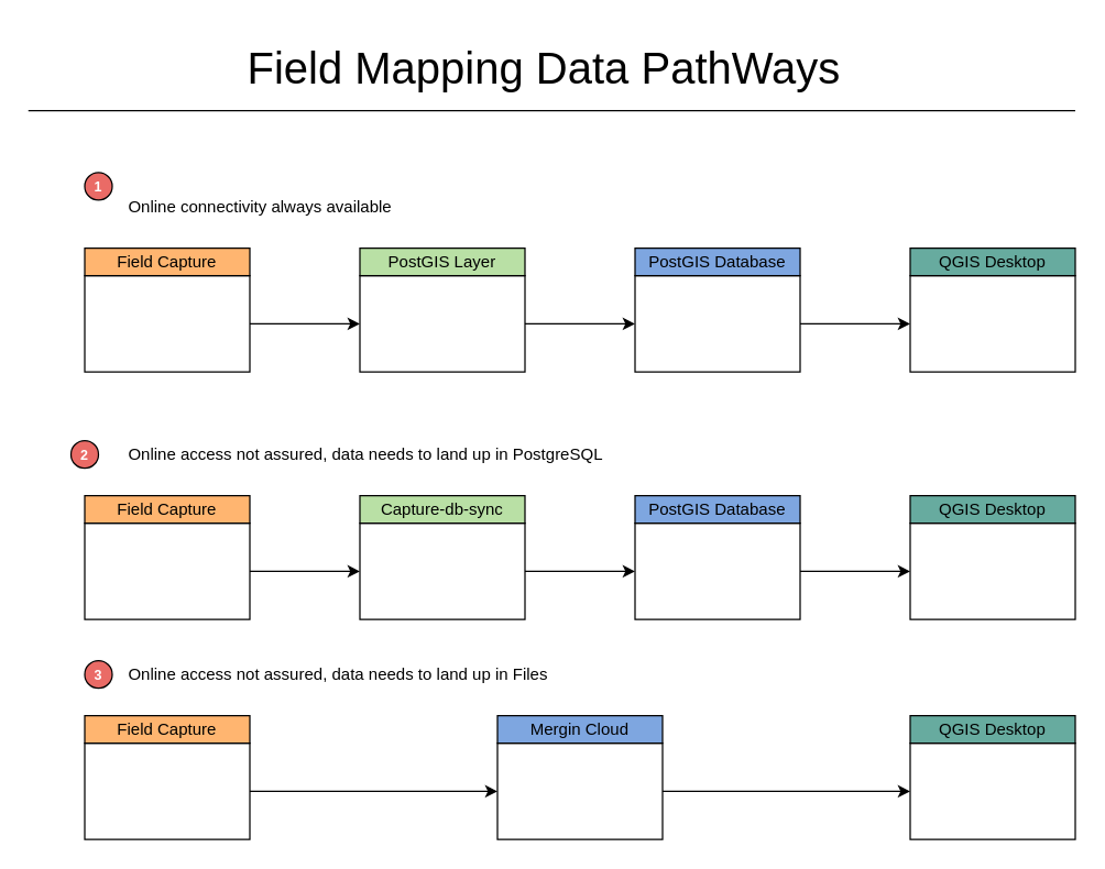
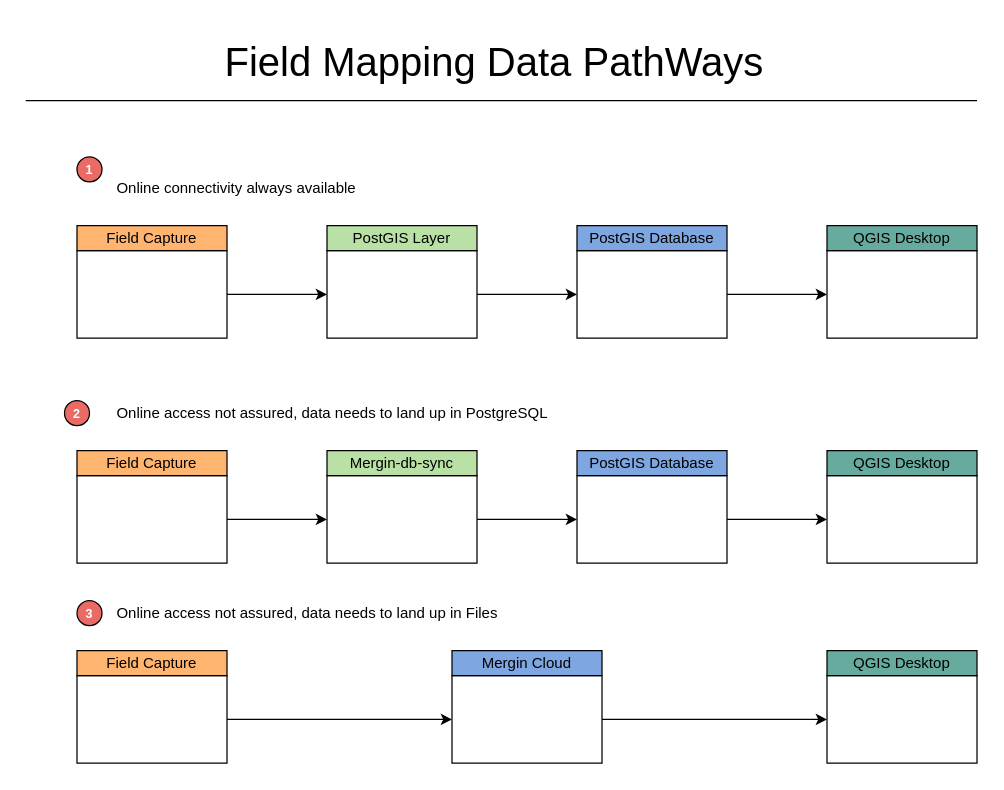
  <mxCell id="0" />
  <mxCell id="1" parent="0" />
  <mxCell id="2" value="" style="group" vertex="1" connectable="0" parent="1"><mxGeometry x="461" y="180" width="120" height="90" as="geometry" /></mxCell>
  <mxCell id="3" value="" style="rounded=0;whiteSpace=wrap;html=1;" vertex="1" parent="2"><mxGeometry y="20" width="120" height="70" as="geometry" /></mxCell>
  <mxCell id="4" value="PostGIS Database" style="rounded=0;whiteSpace=wrap;html=1;fillColor=#7EA6E0;" vertex="1" parent="2"><mxGeometry width="120" height="20" as="geometry" /></mxCell>
  <mxCell id="5" value="" style="group" vertex="1" connectable="0" parent="1"><mxGeometry x="61" y="180" width="120" height="90" as="geometry" /></mxCell>
  <mxCell id="6" value="" style="rounded=0;whiteSpace=wrap;html=1;" vertex="1" parent="5"><mxGeometry y="20" width="120" height="70" as="geometry" /></mxCell>
  <mxCell id="7" value="Field Capture" style="rounded=0;whiteSpace=wrap;html=1;fillColor=#FFB570;" vertex="1" parent="5"><mxGeometry width="120" height="20" as="geometry" /></mxCell>
  <mxCell id="8" value="" style="group" vertex="1" connectable="0" parent="1"><mxGeometry x="261" y="180" width="120" height="90" as="geometry" /></mxCell>
  <mxCell id="9" value="" style="rounded=0;whiteSpace=wrap;html=1;" vertex="1" parent="8"><mxGeometry y="20" width="120" height="70" as="geometry" /></mxCell>
  <mxCell id="10" value="PostGIS Layer" style="rounded=0;whiteSpace=wrap;html=1;fillColor=#B9E0A5;" vertex="1" parent="8"><mxGeometry width="120" height="20" as="geometry" /></mxCell>
  <mxCell id="11" value="" style="group" vertex="1" connectable="0" parent="1"><mxGeometry x="661" y="180" width="120" height="90" as="geometry" /></mxCell>
  <mxCell id="12" value="" style="rounded=0;whiteSpace=wrap;html=1;" vertex="1" parent="11"><mxGeometry y="20" width="120" height="70" as="geometry" /></mxCell>
  <mxCell id="13" value="QGIS Desktop" style="rounded=0;whiteSpace=wrap;html=1;fillColor=#67AB9F;" vertex="1" parent="11"><mxGeometry width="120" height="20" as="geometry" /></mxCell>
  <mxCell id="14" value="Field Mapping Data PathWays" style="text;html=1;strokeColor=none;fillColor=none;align=center;verticalAlign=middle;whiteSpace=wrap;rounded=0;fontSize=32;" vertex="1" parent="1"><mxGeometry x="20" y="20" width="750" height="60" as="geometry" /></mxCell>
  <mxCell id="15" value="" style="endArrow=none;html=1;fontSize=32;exitX=0;exitY=1;exitDx=0;exitDy=0;" edge="1" parent="1" source="14"><mxGeometry width="50" height="50" relative="1" as="geometry"><mxPoint x="211" y="350" as="sourcePoint" /><mxPoint x="781" y="80" as="targetPoint" /></mxGeometry></mxCell>
  <mxCell id="16" value="1" style="ellipse;whiteSpace=wrap;html=1;fontSize=10;align=center;fillColor=#EA6B66;fontColor=#FFFFFF;fontStyle=1" vertex="1" parent="1"><mxGeometry x="61" y="125" width="20" height="20" as="geometry" /></mxCell>
  <mxCell id="17" style="edgeStyle=orthogonalEdgeStyle;rounded=0;orthogonalLoop=1;jettySize=auto;html=1;" edge="1" parent="1" source="9" target="3"><mxGeometry relative="1" as="geometry" /></mxCell>
  <mxCell id="18" style="edgeStyle=orthogonalEdgeStyle;rounded=0;orthogonalLoop=1;jettySize=auto;html=1;" edge="1" parent="1" source="3" target="12"><mxGeometry relative="1" as="geometry" /></mxCell>
  <mxCell id="19" style="edgeStyle=orthogonalEdgeStyle;rounded=0;orthogonalLoop=1;jettySize=auto;html=1;entryX=0;entryY=0.5;entryDx=0;entryDy=0;" edge="1" parent="1" source="6" target="9"><mxGeometry relative="1" as="geometry" /></mxCell>
  <mxCell id="20" value="Online connectivity always available" style="text;html=1;strokeColor=none;fillColor=none;align=left;verticalAlign=middle;whiteSpace=wrap;rounded=0;movable=0;resizable=0;rotatable=0;deletable=0;editable=0;connectable=0;" vertex="1" parent="1"><mxGeometry x="91" y="140" width="240" height="20" as="geometry" /></mxCell>
  <mxCell id="21" value="" style="group" vertex="1" connectable="0" parent="1"><mxGeometry x="461" y="360" width="120" height="90" as="geometry" /></mxCell>
  <mxCell id="22" value="" style="rounded=0;whiteSpace=wrap;html=1;" vertex="1" parent="21"><mxGeometry y="20" width="120" height="70" as="geometry" /></mxCell>
  <mxCell id="23" value="PostGIS Database" style="rounded=0;whiteSpace=wrap;html=1;fillColor=#7EA6E0;" vertex="1" parent="21"><mxGeometry width="120" height="20" as="geometry" /></mxCell>
  <mxCell id="24" value="" style="group" vertex="1" connectable="0" parent="1"><mxGeometry x="61" y="360" width="120" height="90" as="geometry" /></mxCell>
  <mxCell id="25" value="" style="rounded=0;whiteSpace=wrap;html=1;" vertex="1" parent="24"><mxGeometry y="20" width="120" height="70" as="geometry" /></mxCell>
  <mxCell id="26" value="Field Capture" style="rounded=0;whiteSpace=wrap;html=1;fillColor=#FFB570;" vertex="1" parent="24"><mxGeometry width="120" height="20" as="geometry" /></mxCell>
  <mxCell id="27" value="" style="group" vertex="1" connectable="0" parent="1"><mxGeometry x="261" y="360" width="120" height="90" as="geometry" /></mxCell>
  <mxCell id="28" value="" style="rounded=0;whiteSpace=wrap;html=1;" vertex="1" parent="27"><mxGeometry y="20" width="120" height="70" as="geometry" /></mxCell>
- <mxCell id="29" value="Capture-db-sync" style="rounded=0;whiteSpace=wrap;html=1;fillColor=#B9E0A5;" vertex="1" parent="27"><mxGeometry width="120" height="20" as="geometry" /></mxCell>
+ <mxCell id="29" value="Mergin-db-sync" style="rounded=0;whiteSpace=wrap;html=1;fillColor=#B9E0A5;" vertex="1" parent="27"><mxGeometry width="120" height="20" as="geometry" /></mxCell>
  <mxCell id="30" value="" style="group" vertex="1" connectable="0" parent="1"><mxGeometry x="661" y="360" width="120" height="90" as="geometry" /></mxCell>
  <mxCell id="31" value="" style="rounded=0;whiteSpace=wrap;html=1;" vertex="1" parent="30"><mxGeometry y="20" width="120" height="70" as="geometry" /></mxCell>
  <mxCell id="32" value="QGIS Desktop" style="rounded=0;whiteSpace=wrap;html=1;fillColor=#67AB9F;" vertex="1" parent="30"><mxGeometry width="120" height="20" as="geometry" /></mxCell>
  <mxCell id="33" value="2" style="ellipse;whiteSpace=wrap;html=1;fontSize=10;align=center;fillColor=#EA6B66;fontColor=#FFFFFF;fontStyle=1" vertex="1" parent="1"><mxGeometry x="51" y="320" width="20" height="20" as="geometry" /></mxCell>
  <mxCell id="34" style="edgeStyle=orthogonalEdgeStyle;rounded=0;orthogonalLoop=1;jettySize=auto;html=1;" edge="1" parent="1" source="28" target="22"><mxGeometry relative="1" as="geometry" /></mxCell>
  <mxCell id="35" style="edgeStyle=orthogonalEdgeStyle;rounded=0;orthogonalLoop=1;jettySize=auto;html=1;" edge="1" parent="1" source="22" target="31"><mxGeometry relative="1" as="geometry" /></mxCell>
  <mxCell id="36" style="edgeStyle=orthogonalEdgeStyle;rounded=0;orthogonalLoop=1;jettySize=auto;html=1;entryX=0;entryY=0.5;entryDx=0;entryDy=0;" edge="1" parent="1" source="25" target="28"><mxGeometry relative="1" as="geometry" /></mxCell>
  <mxCell id="37" value="Online access not assured, data needs to land up in PostgreSQL" style="text;html=1;strokeColor=none;fillColor=none;align=left;verticalAlign=middle;whiteSpace=wrap;rounded=0;" vertex="1" parent="1"><mxGeometry x="91" y="320" width="360" height="20" as="geometry" /></mxCell>
  <mxCell id="38" value="" style="group" vertex="1" connectable="0" parent="1"><mxGeometry x="361" y="520" width="120" height="90" as="geometry" /></mxCell>
  <mxCell id="39" value="" style="rounded=0;whiteSpace=wrap;html=1;" vertex="1" parent="38"><mxGeometry y="20" width="120" height="70" as="geometry" /></mxCell>
  <mxCell id="40" value="Mergin Cloud" style="rounded=0;whiteSpace=wrap;html=1;fillColor=#7EA6E0;" vertex="1" parent="38"><mxGeometry width="120" height="20" as="geometry" /></mxCell>
  <mxCell id="41" value="" style="group" vertex="1" connectable="0" parent="1"><mxGeometry x="61" y="520" width="120" height="90" as="geometry" /></mxCell>
  <mxCell id="42" value="" style="rounded=0;whiteSpace=wrap;html=1;" vertex="1" parent="41"><mxGeometry y="20" width="120" height="70" as="geometry" /></mxCell>
  <mxCell id="43" value="Field Capture" style="rounded=0;whiteSpace=wrap;html=1;fillColor=#FFB570;" vertex="1" parent="41"><mxGeometry width="120" height="20" as="geometry" /></mxCell>
  <mxCell id="44" value="" style="group" vertex="1" connectable="0" parent="1"><mxGeometry x="661" y="520" width="120" height="90" as="geometry" /></mxCell>
  <mxCell id="45" value="" style="rounded=0;whiteSpace=wrap;html=1;" vertex="1" parent="44"><mxGeometry y="20" width="120" height="70" as="geometry" /></mxCell>
  <mxCell id="46" value="QGIS Desktop" style="rounded=0;whiteSpace=wrap;html=1;fillColor=#67AB9F;" vertex="1" parent="44"><mxGeometry width="120" height="20" as="geometry" /></mxCell>
  <mxCell id="47" value="3" style="ellipse;whiteSpace=wrap;html=1;fontSize=10;align=center;fillColor=#EA6B66;fontColor=#FFFFFF;fontStyle=1" vertex="1" parent="1"><mxGeometry x="61" y="480" width="20" height="20" as="geometry" /></mxCell>
  <mxCell id="48" style="edgeStyle=orthogonalEdgeStyle;rounded=0;orthogonalLoop=1;jettySize=auto;html=1;exitX=1;exitY=0.5;exitDx=0;exitDy=0;" edge="1" parent="1" source="42" target="39"><mxGeometry relative="1" as="geometry"><mxPoint x="381" y="575" as="sourcePoint" /></mxGeometry></mxCell>
  <mxCell id="49" style="edgeStyle=orthogonalEdgeStyle;rounded=0;orthogonalLoop=1;jettySize=auto;html=1;" edge="1" parent="1" source="39" target="45"><mxGeometry relative="1" as="geometry" /></mxCell>
  <mxCell id="50" value="Online access not assured, data needs to land up in Files" style="text;html=1;strokeColor=none;fillColor=none;align=left;verticalAlign=middle;whiteSpace=wrap;rounded=0;" vertex="1" parent="1"><mxGeometry x="91" y="480" width="360" height="20" as="geometry" /></mxCell>
